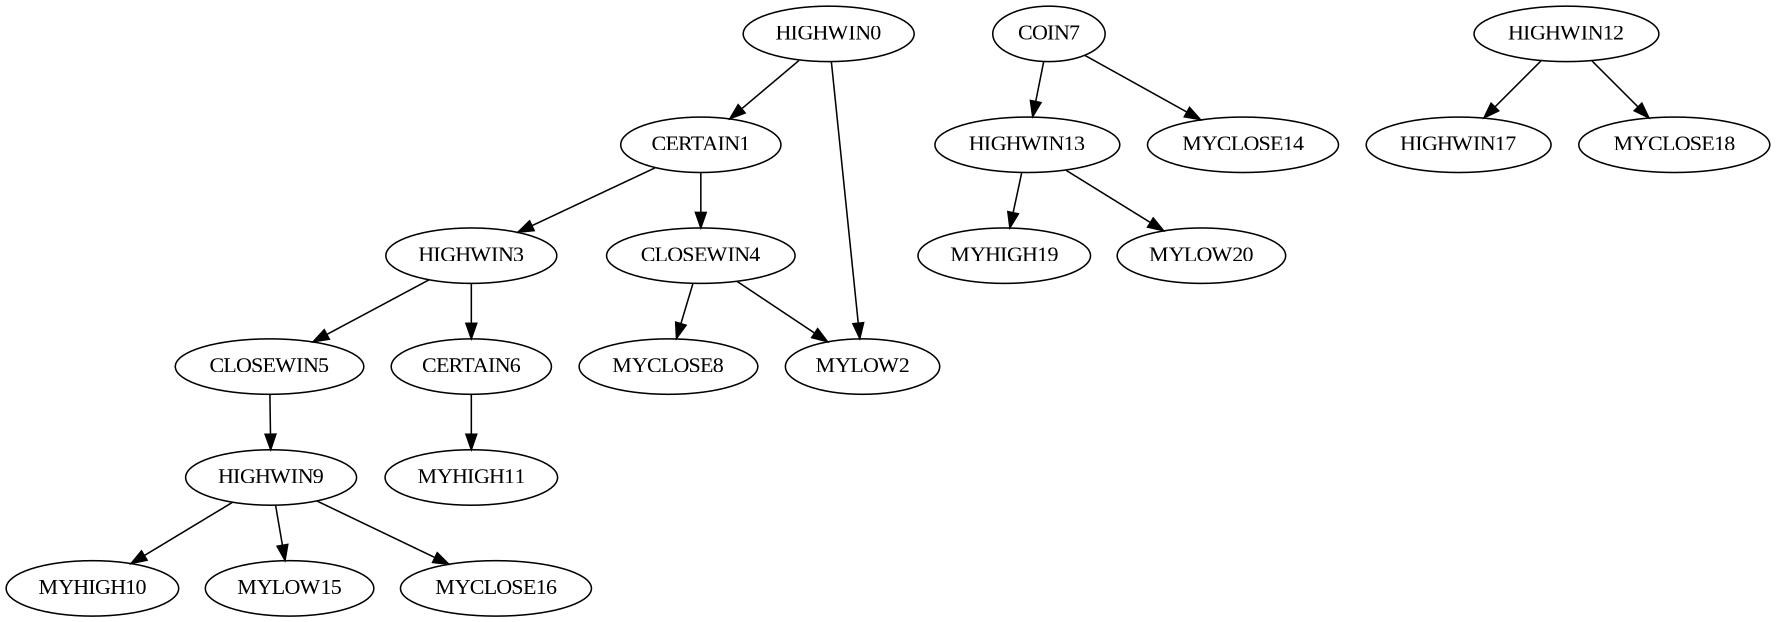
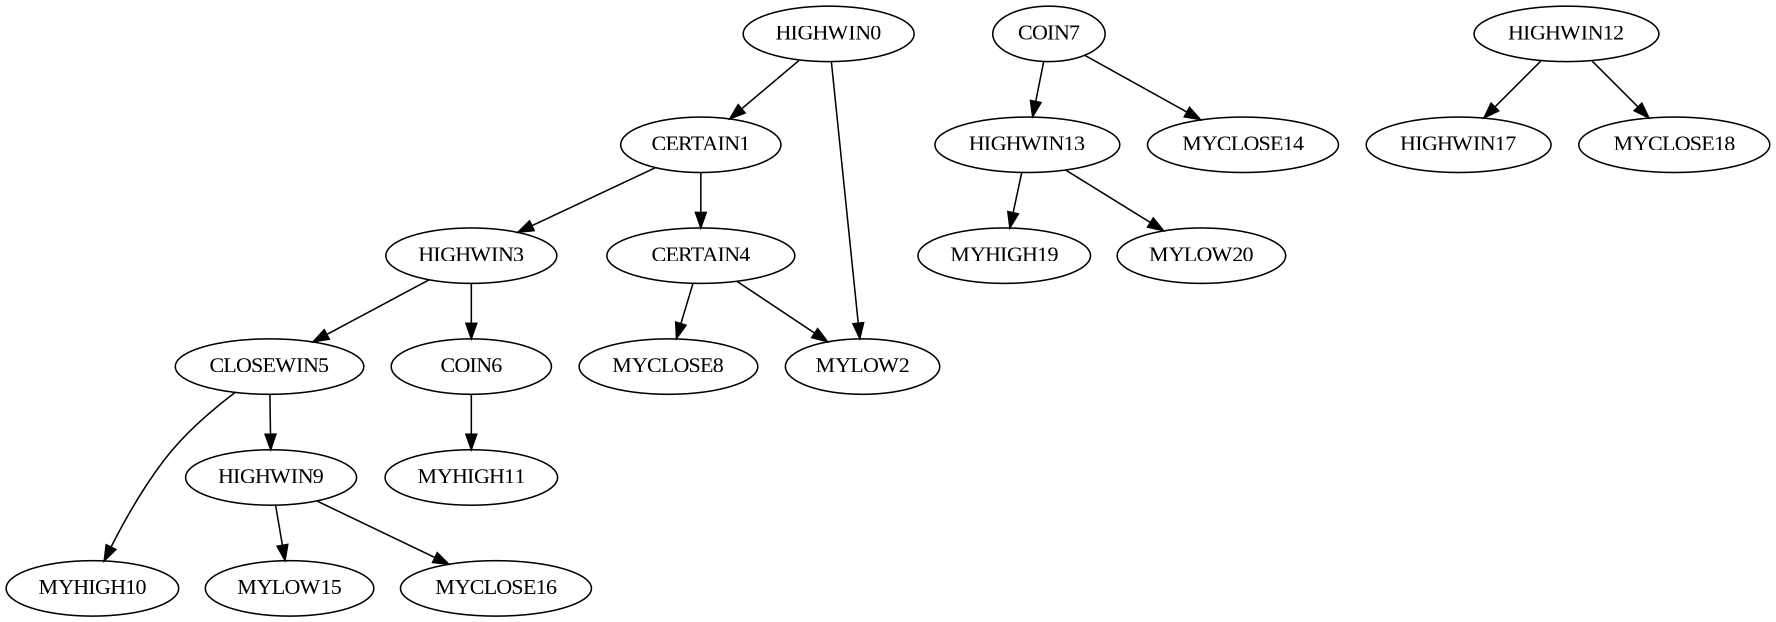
  digraph {
    fontname="Liberation Serif"
    node [fontname="Liberation Serif"]
    edge [fontname="Liberation Serif"]
    HIGHWIN0
    CERTAIN1
    MYLOW2
    HIGHWIN3
-   CLOSEWIN4
+   CLOSEWIN4 [label=CERTAIN4]
    CLOSEWIN5
-   COIN6 [label=CERTAIN6]
+   COIN6
    MYCLOSE8
    n9 [label=HIGHWIN9]
    MYHIGH10
    MYHIGH11
    COIN7
    HIGHWIN13
    MYCLOSE14
    MYLOW15
    MYCLOSE16
    n17 [label=HIGHWIN17]
    HIGHWIN12
    MYCLOSE18
    MYHIGH19
    MYLOW20
    HIGHWIN0 -> CERTAIN1
    HIGHWIN0 -> MYLOW2
    CERTAIN1 -> HIGHWIN3
    CERTAIN1 -> CLOSEWIN4
    HIGHWIN3 -> CLOSEWIN5
    HIGHWIN3 -> COIN6
    CLOSEWIN4 -> MYLOW2
    CLOSEWIN4 -> MYCLOSE8
    CLOSEWIN5 -> n9
-   n9 -> MYHIGH10
+   CLOSEWIN5 -> MYHIGH10
    COIN6 -> MYHIGH11
    n9 -> MYLOW15
    n9 -> MYCLOSE16
    COIN7 -> HIGHWIN13
    COIN7 -> MYCLOSE14
    HIGHWIN13 -> MYHIGH19
    HIGHWIN13 -> MYLOW20
    HIGHWIN12 -> n17
    HIGHWIN12 -> MYCLOSE18
  }
